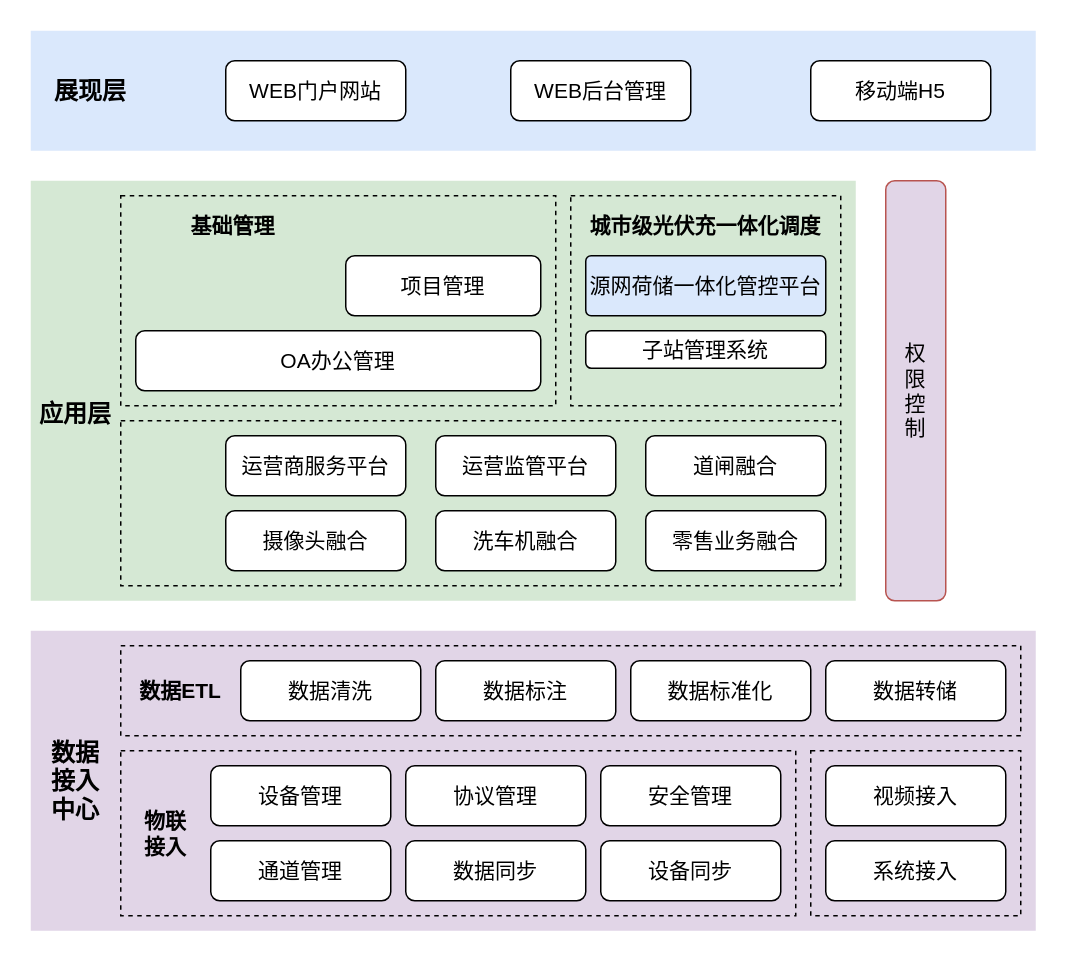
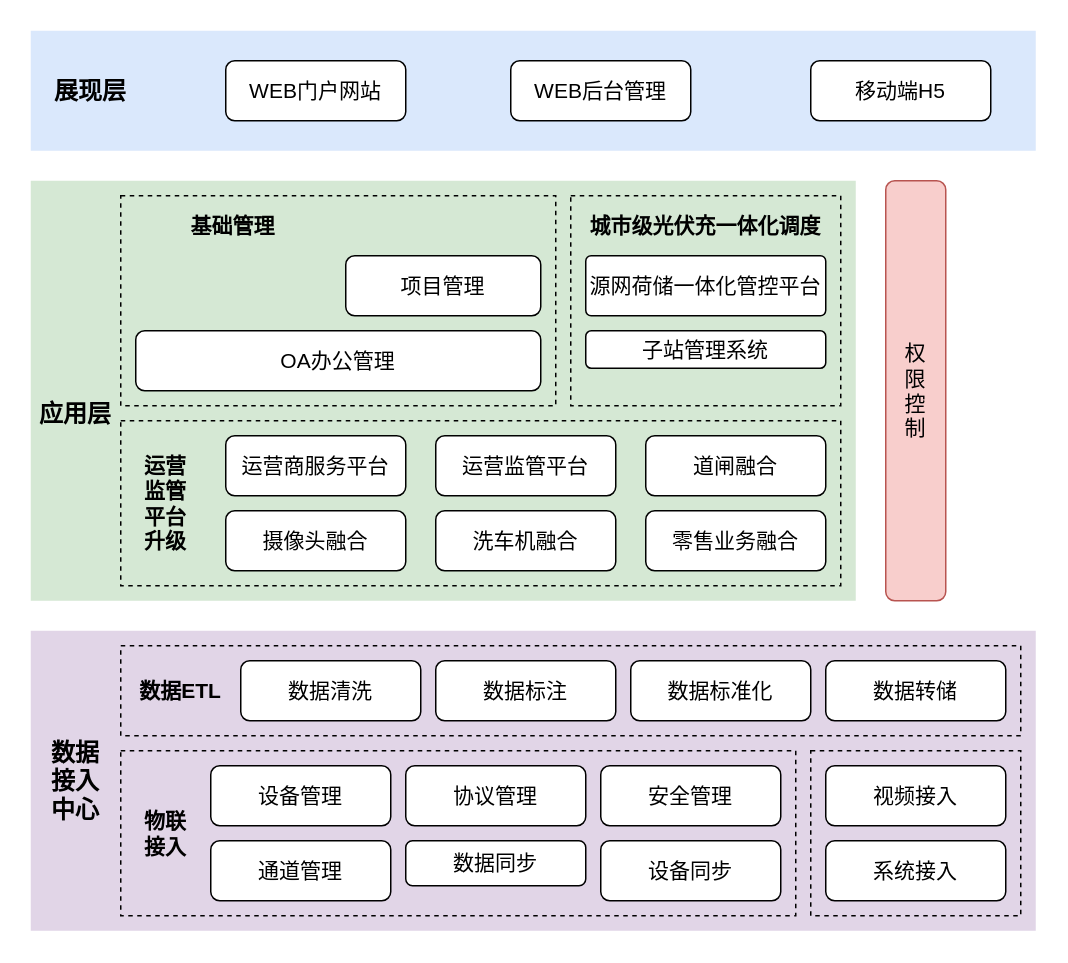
  <mxCell id="0" />
  <mxCell id="1" parent="0" />
  <mxCell id="2" value="" style="rounded=0;whiteSpace=wrap;html=1;dashed=1;fillColor=#e1d5e7;strokeColor=none;" vertex="1" parent="1"><mxGeometry x="20" y="420" width="670" height="200" as="geometry" /></mxCell>
  <mxCell id="3" value="" style="rounded=0;whiteSpace=wrap;html=1;fillColor=none;dashed=1;" vertex="1" parent="1"><mxGeometry x="540" y="500" width="140" height="110" as="geometry" /></mxCell>
  <mxCell id="4" value="" style="rounded=0;whiteSpace=wrap;html=1;dashed=1;fillColor=#d5e8d4;strokeColor=none;" vertex="1" parent="1"><mxGeometry x="20" y="120" width="550" height="280" as="geometry" /></mxCell>
  <mxCell id="5" value="" style="rounded=0;whiteSpace=wrap;html=1;dashed=1;fillColor=#dae8fc;strokeColor=none;" vertex="1" parent="1"><mxGeometry x="20" y="20" width="670" height="80" as="geometry" /></mxCell>
  <mxCell id="6" value="展现层" style="text;html=1;align=center;verticalAlign=middle;whiteSpace=wrap;rounded=0;fontSize=16;fontStyle=1" vertex="1" parent="1"><mxGeometry x="20" y="45" width="80" height="30" as="geometry" /></mxCell>
  <mxCell id="7" value="应用层" style="text;html=1;align=center;verticalAlign=middle;whiteSpace=wrap;rounded=0;fontSize=16;fontStyle=1" vertex="1" parent="1"><mxGeometry x="20" y="260" width="60" height="30" as="geometry" /></mxCell>
  <mxCell id="8" value="WEB门户网站" style="rounded=1;whiteSpace=wrap;html=1;fontSize=14;" vertex="1" parent="1"><mxGeometry x="150" y="40" width="120" height="40" as="geometry" /></mxCell>
  <mxCell id="9" value="移动端H5" style="rounded=1;whiteSpace=wrap;html=1;fontSize=14;" vertex="1" parent="1"><mxGeometry x="540" y="40" width="120" height="40" as="geometry" /></mxCell>
  <mxCell id="10" value="WEB后台管理" style="rounded=1;whiteSpace=wrap;html=1;fontSize=14;" vertex="1" parent="1"><mxGeometry x="340" y="40" width="120" height="40" as="geometry" /></mxCell>
  <mxCell id="11" value="" style="rounded=0;whiteSpace=wrap;html=1;dashed=1;fillColor=none;" vertex="1" parent="1"><mxGeometry x="80" y="130" width="290" height="140" as="geometry" /></mxCell>
  <mxCell id="12" value="基础管理" style="text;html=1;align=center;verticalAlign=middle;whiteSpace=wrap;rounded=0;fontSize=14;fontStyle=1" vertex="1" parent="1"><mxGeometry x="80" y="130" width="150" height="40" as="geometry" /></mxCell>
  <mxCell id="13" value="项目管理" style="rounded=1;whiteSpace=wrap;html=1;fontSize=14;" vertex="1" parent="1"><mxGeometry x="230" y="170" width="130" height="40" as="geometry" /></mxCell>
  <mxCell id="14" value="OA办公管理" style="rounded=1;whiteSpace=wrap;html=1;fontSize=14;" vertex="1" parent="1"><mxGeometry x="90" y="220" width="270" height="40" as="geometry" /></mxCell>
  <mxCell id="15" value="" style="rounded=0;whiteSpace=wrap;html=1;fillColor=none;dashed=1;" vertex="1" parent="1"><mxGeometry x="80" y="280" width="480" height="110" as="geometry" /></mxCell>
+ <mxCell id="16" value="运营监管平台升级" style="text;html=1;align=center;verticalAlign=middle;whiteSpace=wrap;rounded=0;fontSize=14;fontStyle=1;spacingLeft=10;spacingRight=10;" vertex="1" parent="1"><mxGeometry x="80" y="280" width="60" height="110" as="geometry" /></mxCell>
  <mxCell id="17" value="运营商服务平台" style="rounded=1;whiteSpace=wrap;html=1;fontSize=14;" vertex="1" parent="1"><mxGeometry x="150" y="290" width="120" height="40" as="geometry" /></mxCell>
  <mxCell id="18" value="运营监管平台" style="rounded=1;whiteSpace=wrap;html=1;fontSize=14;" vertex="1" parent="1"><mxGeometry x="290" y="290" width="120" height="40" as="geometry" /></mxCell>
  <mxCell id="19" value="摄像头融合" style="rounded=1;whiteSpace=wrap;html=1;fontSize=14;" vertex="1" parent="1"><mxGeometry x="150" y="340" width="120" height="40" as="geometry" /></mxCell>
  <mxCell id="20" value="" style="rounded=0;whiteSpace=wrap;html=1;dashed=1;fillColor=none;" vertex="1" parent="1"><mxGeometry x="380" y="130" width="180" height="140" as="geometry" /></mxCell>
  <mxCell id="21" value="城市级光伏充一体化调度" style="text;html=1;align=center;verticalAlign=middle;whiteSpace=wrap;rounded=0;fontSize=14;fontStyle=1;spacingLeft=10;spacingRight=10;" vertex="1" parent="1"><mxGeometry x="380" y="130" width="180" height="40" as="geometry" /></mxCell>
  <mxCell id="22" value="洗车机融合" style="rounded=1;whiteSpace=wrap;html=1;fontSize=14;" vertex="1" parent="1"><mxGeometry x="290" y="340" width="120" height="40" as="geometry" /></mxCell>
  <mxCell id="23" value="道闸融合" style="rounded=1;whiteSpace=wrap;html=1;fontSize=14;" vertex="1" parent="1"><mxGeometry x="430" y="290" width="120" height="40" as="geometry" /></mxCell>
  <mxCell id="24" value="零售业务融合" style="rounded=1;whiteSpace=wrap;html=1;fontSize=14;" vertex="1" parent="1"><mxGeometry x="430" y="340" width="120" height="40" as="geometry" /></mxCell>
- <mxCell id="25" value="权限控制" style="rounded=1;whiteSpace=wrap;html=1;fontSize=14;spacingLeft=10;spacingRight=10;fillColor=#e1d5e7;strokeColor=#b85450;" vertex="1" parent="1"><mxGeometry x="590" y="120" width="40" height="280" as="geometry" /></mxCell>
+ <mxCell id="25" value="权限控制" style="rounded=1;whiteSpace=wrap;html=1;fontSize=14;spacingLeft=10;spacingRight=10;fillColor=#f8cecc;strokeColor=#b85450;" vertex="1" parent="1"><mxGeometry x="590" y="120" width="40" height="280" as="geometry" /></mxCell>
  <mxCell id="26" value="" style="rounded=0;whiteSpace=wrap;html=1;dashed=1;fillColor=none;" vertex="1" parent="1"><mxGeometry x="80" y="430" width="600" height="60" as="geometry" /></mxCell>
  <mxCell id="27" value="数据ETL" style="text;html=1;align=center;verticalAlign=middle;whiteSpace=wrap;rounded=0;fontSize=14;fontStyle=1" vertex="1" parent="1"><mxGeometry x="80" y="445" width="80" height="30" as="geometry" /></mxCell>
  <mxCell id="28" value="数据清洗" style="rounded=1;whiteSpace=wrap;html=1;fontSize=14;" vertex="1" parent="1"><mxGeometry x="160" y="440" width="120" height="40" as="geometry" /></mxCell>
  <mxCell id="29" value="数据标准化" style="rounded=1;whiteSpace=wrap;html=1;fontSize=14;" vertex="1" parent="1"><mxGeometry x="420" y="440" width="120" height="40" as="geometry" /></mxCell>
  <mxCell id="30" value="数据标注" style="rounded=1;whiteSpace=wrap;html=1;fontSize=14;" vertex="1" parent="1"><mxGeometry x="290" y="440" width="120" height="40" as="geometry" /></mxCell>
  <mxCell id="31" value="" style="rounded=0;whiteSpace=wrap;html=1;dashed=1;fillColor=none;" vertex="1" parent="1"><mxGeometry x="80" y="500" width="450" height="110" as="geometry" /></mxCell>
  <mxCell id="32" value="物联接入" style="text;html=1;align=center;verticalAlign=middle;whiteSpace=wrap;rounded=0;fontSize=14;fontStyle=1" vertex="1" parent="1"><mxGeometry x="90" y="540" width="40" height="30" as="geometry" /></mxCell>
  <mxCell id="33" value="设备管理" style="rounded=1;whiteSpace=wrap;html=1;fontSize=14;" vertex="1" parent="1"><mxGeometry x="140" y="510" width="120" height="40" as="geometry" /></mxCell>
  <mxCell id="34" value="安全管理" style="rounded=1;whiteSpace=wrap;html=1;fontSize=14;" vertex="1" parent="1"><mxGeometry x="400" y="510" width="120" height="40" as="geometry" /></mxCell>
  <mxCell id="35" value="协议管理" style="rounded=1;whiteSpace=wrap;html=1;fontSize=14;" vertex="1" parent="1"><mxGeometry x="270" y="510" width="120" height="40" as="geometry" /></mxCell>
  <mxCell id="36" value="数据转储" style="rounded=1;whiteSpace=wrap;html=1;fontSize=14;" vertex="1" parent="1"><mxGeometry x="550" y="440" width="120" height="40" as="geometry" /></mxCell>
  <mxCell id="37" value="数据接入中心" style="text;html=1;align=center;verticalAlign=middle;whiteSpace=wrap;rounded=0;fontSize=16;fontStyle=1;spacingLeft=10;spacingRight=10;" vertex="1" parent="1"><mxGeometry x="20" y="505" width="60" height="30" as="geometry" /></mxCell>
  <mxCell id="38" value="视频接入" style="rounded=1;whiteSpace=wrap;html=1;fontSize=14;" vertex="1" parent="1"><mxGeometry x="550" y="510" width="120" height="40" as="geometry" /></mxCell>
  <mxCell id="39" value="系统接入" style="rounded=1;whiteSpace=wrap;html=1;fontSize=14;" vertex="1" parent="1"><mxGeometry x="550" y="560" width="120" height="40" as="geometry" /></mxCell>
  <mxCell id="40" value="通道管理" style="rounded=1;whiteSpace=wrap;html=1;fontSize=14;" vertex="1" parent="1"><mxGeometry x="140" y="560" width="120" height="40" as="geometry" /></mxCell>
- <mxCell id="41" value="数据同步" style="rounded=1;whiteSpace=wrap;html=1;fontSize=14;" vertex="1" parent="1"><mxGeometry x="270" y="560" width="120" height="40" as="geometry" /></mxCell>
+ <mxCell id="41" value="数据同步" style="rounded=1;whiteSpace=wrap;html=1;fontSize=14;" vertex="1" parent="1"><mxGeometry x="270" y="560" width="120" height="30" as="geometry" /></mxCell>
  <mxCell id="42" value="设备同步" style="rounded=1;whiteSpace=wrap;html=1;fontSize=14;" vertex="1" parent="1"><mxGeometry x="400" y="560" width="120" height="40" as="geometry" /></mxCell>
- <mxCell id="43" value="源网荷储一体化管控平台" style="rounded=1;whiteSpace=wrap;html=1;fontSize=14;arcSize=9;fillColor=#dae8fc;" vertex="1" parent="1"><mxGeometry x="390" y="170" width="160" height="40" as="geometry" /></mxCell>
+ <mxCell id="43" value="源网荷储一体化管控平台" style="rounded=1;whiteSpace=wrap;html=1;fontSize=14;arcSize=9;" vertex="1" parent="1"><mxGeometry x="390" y="170" width="160" height="40" as="geometry" /></mxCell>
  <mxCell id="44" value="子站管理系统" style="rounded=1;whiteSpace=wrap;html=1;fontSize=14;" vertex="1" parent="1"><mxGeometry x="390" y="220" width="160" height="25" as="geometry" /></mxCell>
